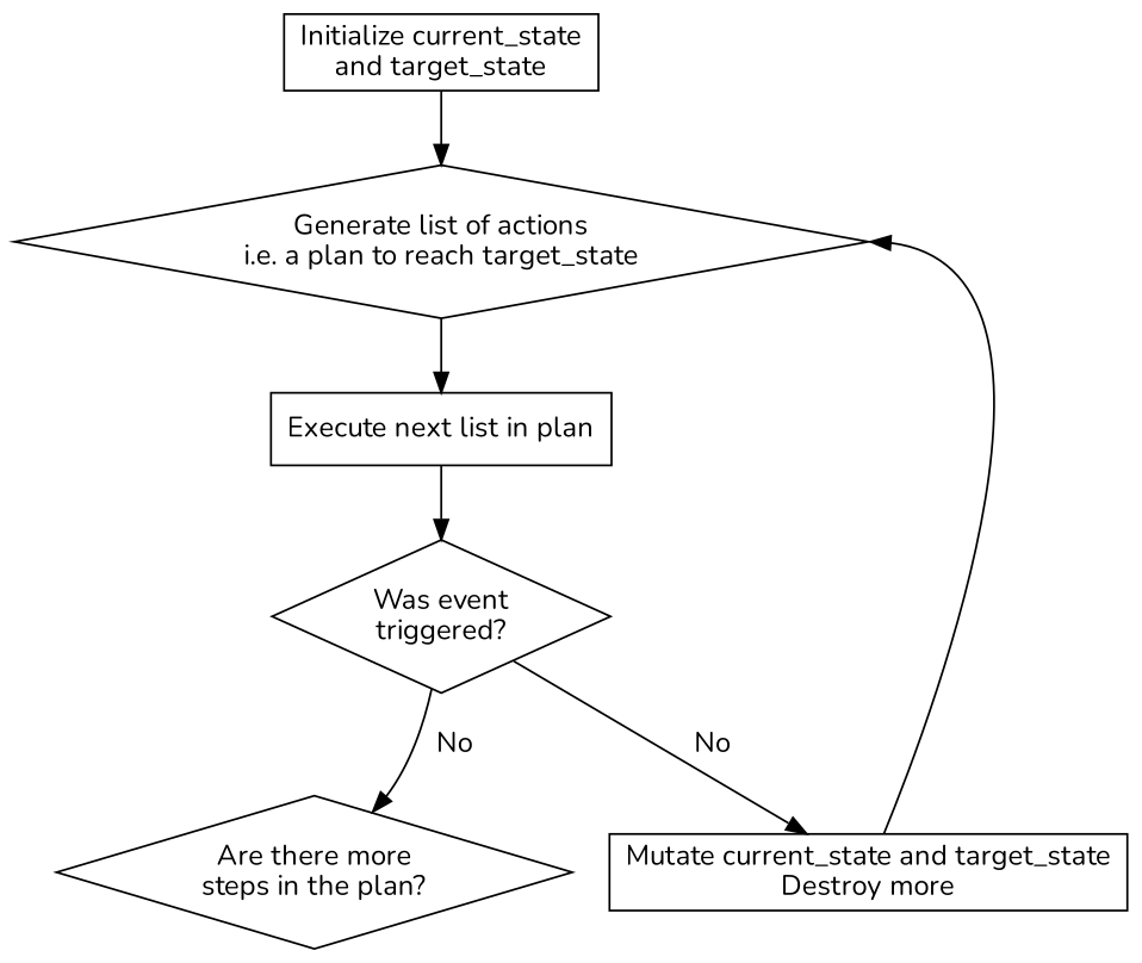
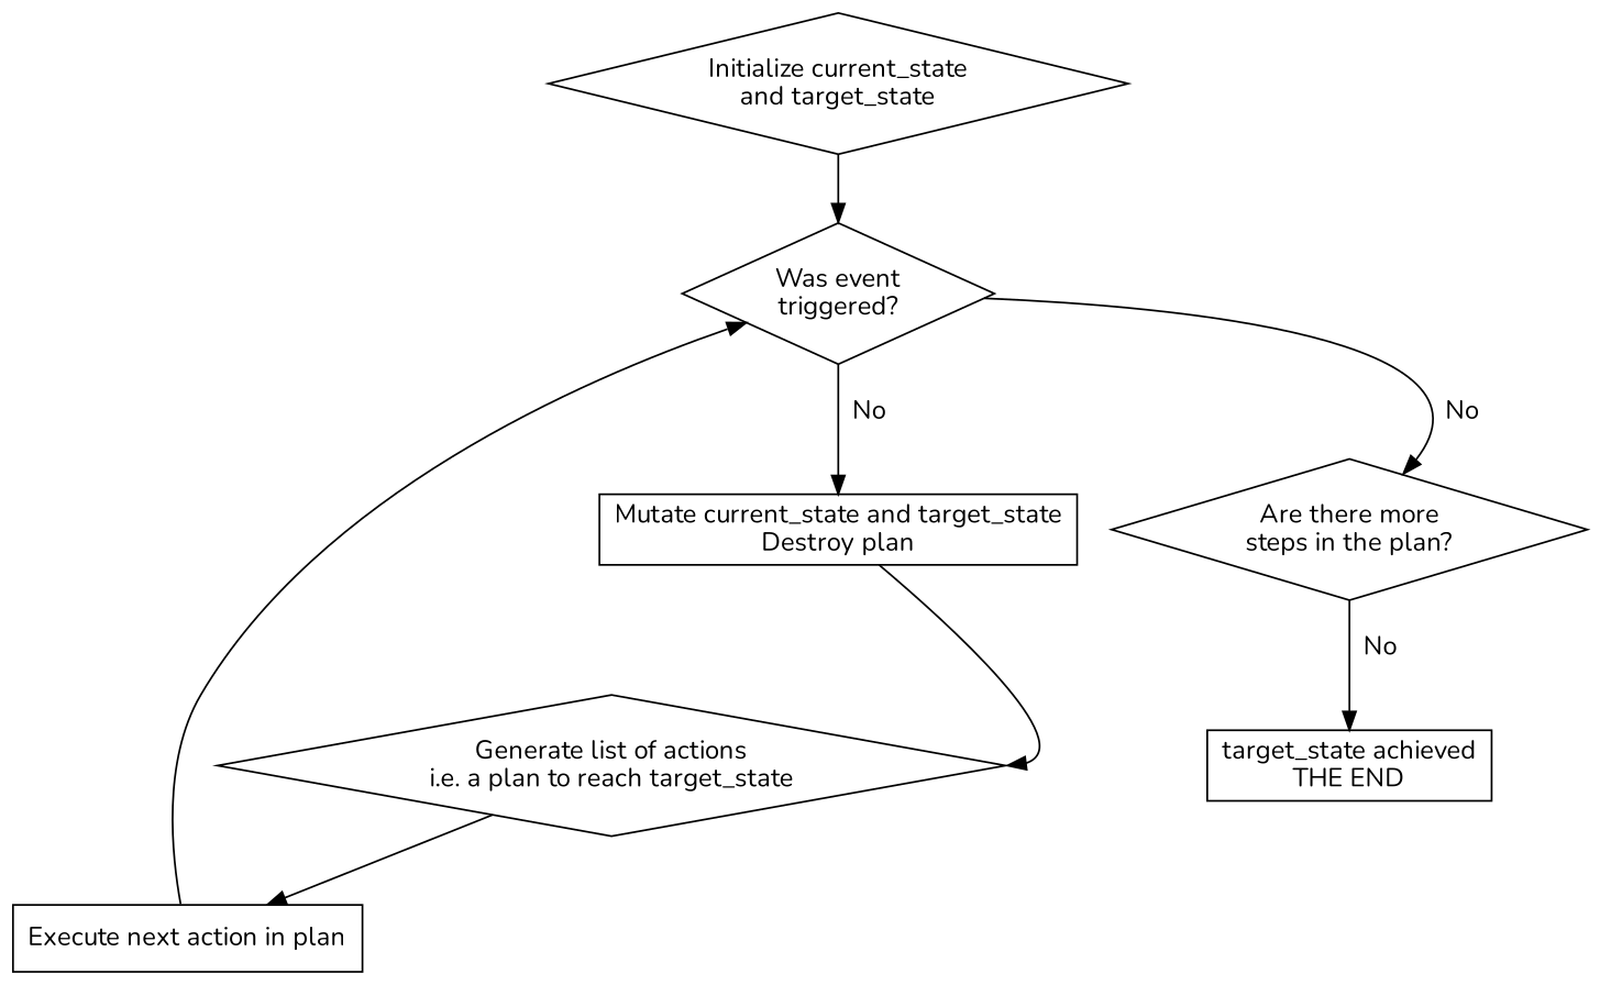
  digraph {
    fontname=Nunito
    node [fontname=Nunito shape=rect]
    edge [fontname=Nunito]
-   n1 [label="Initialize current_state\nand target_state"]
+   n1 [label="Initialize current_state\nand target_state" shape=diamond]
    n2 [label="Generate list of actions\ni.e. a plan to reach target_state" shape=diamond]
-   n3 [label="Execute next list in plan"]
+   n3 [label="Execute next action in plan"]
    n4 [label="Was event\ntriggered?" shape=diamond]
-   n5 [label="Mutate current_state and target_state\nDestroy more"]
+   n5 [label="Mutate current_state and target_state\nDestroy plan"]
    n6 [label="Are there more\nsteps in the plan?" shape=diamond]
-   n1 -> n2
+   n7 [label="target_state achieved\nTHE END"]
+   n1 -> n4
    n2 -> n3
    n3 -> n4
    n4 -> n5 [label="  No"]
    n4 -> n6 [headport=ne label="  No"]
    n5 -> n2 [headport=e]
+   n6 -> n7 [label="  No"]
  }
